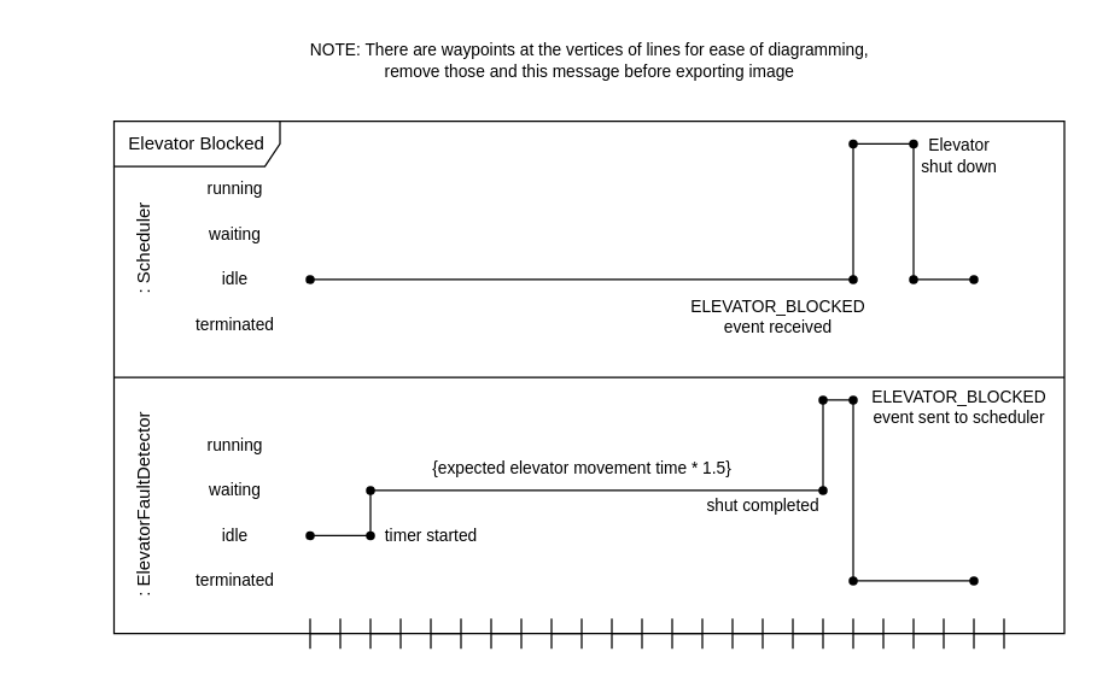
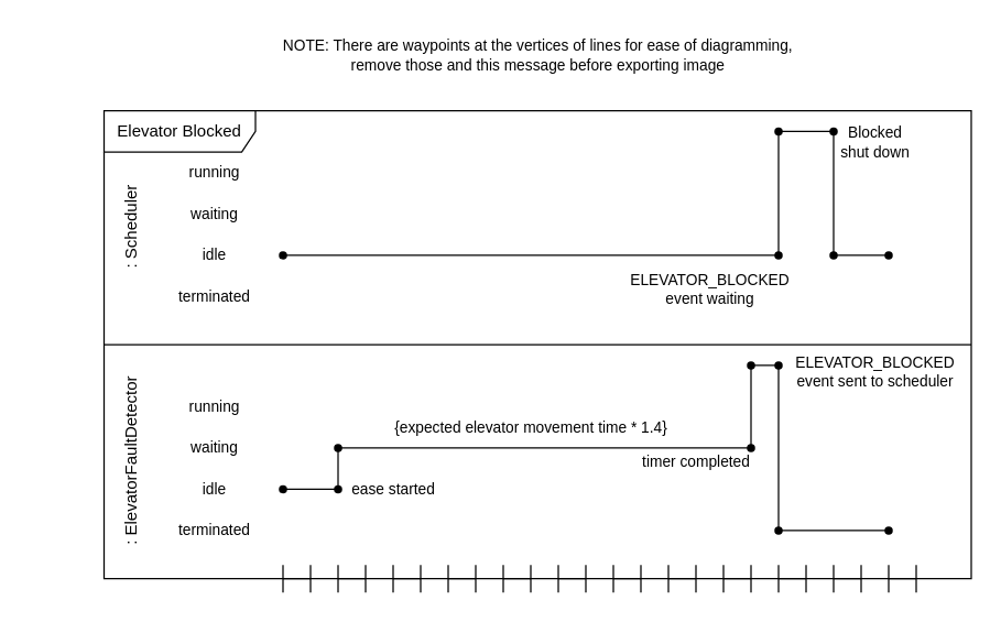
  <mxCell id="0" />
  <mxCell id="1" parent="0" />
  <mxCell id="2" value="Elevator Blocked" style="shape=umlFrame;whiteSpace=wrap;html=1;pointerEvents=0;width=110;height=30;" vertex="1" parent="1"><mxGeometry x="75" y="80" width="630" height="340" as="geometry" /></mxCell>
  <mxCell id="3" value="" style="line;strokeWidth=1;fillColor=none;align=left;verticalAlign=middle;spacingTop=-1;spacingLeft=3;spacingRight=3;rotatable=0;labelPosition=right;points=[];portConstraint=eastwest;strokeColor=inherit;" vertex="1" parent="1"><mxGeometry x="75" y="246" width="630" height="8" as="geometry" /></mxCell>
  <mxCell id="4" value=": ElevatorFaultDetector" style="text;html=1;align=center;verticalAlign=middle;resizable=0;points=[];autosize=1;strokeColor=none;fillColor=none;rotation=-90;" vertex="1" parent="1"><mxGeometry x="20" y="320" width="150" height="30" as="geometry" /></mxCell>
  <mxCell id="5" value="" style="shape=crossbar;whiteSpace=wrap;html=1;rounded=1;" vertex="1" parent="1"><mxGeometry x="205" y="410" width="20" height="20" as="geometry" /></mxCell>
  <mxCell id="6" value="" style="shape=crossbar;whiteSpace=wrap;html=1;rounded=1;" vertex="1" parent="1"><mxGeometry x="245" y="410" width="20" height="20" as="geometry" /></mxCell>
  <mxCell id="7" value="" style="shape=crossbar;whiteSpace=wrap;html=1;rounded=1;" vertex="1" parent="1"><mxGeometry x="285" y="410" width="20" height="20" as="geometry" /></mxCell>
  <mxCell id="8" value="" style="shape=crossbar;whiteSpace=wrap;html=1;rounded=1;" vertex="1" parent="1"><mxGeometry x="325" y="410" width="20" height="20" as="geometry" /></mxCell>
  <mxCell id="9" value="" style="shape=crossbar;whiteSpace=wrap;html=1;rounded=1;" vertex="1" parent="1"><mxGeometry x="365" y="410" width="20" height="20" as="geometry" /></mxCell>
  <mxCell id="10" value="" style="shape=crossbar;whiteSpace=wrap;html=1;rounded=1;" vertex="1" parent="1"><mxGeometry x="405" y="410" width="20" height="20" as="geometry" /></mxCell>
  <mxCell id="11" value="" style="shape=crossbar;whiteSpace=wrap;html=1;rounded=1;" vertex="1" parent="1"><mxGeometry x="445" y="410" width="20" height="20" as="geometry" /></mxCell>
  <mxCell id="12" value="" style="shape=crossbar;whiteSpace=wrap;html=1;rounded=1;" vertex="1" parent="1"><mxGeometry x="485" y="410" width="20" height="20" as="geometry" /></mxCell>
  <mxCell id="13" value="" style="shape=crossbar;whiteSpace=wrap;html=1;rounded=1;" vertex="1" parent="1"><mxGeometry x="525" y="410" width="20" height="20" as="geometry" /></mxCell>
  <mxCell id="14" value="" style="shape=crossbar;whiteSpace=wrap;html=1;rounded=1;" vertex="1" parent="1"><mxGeometry x="565" y="410" width="20" height="20" as="geometry" /></mxCell>
  <mxCell id="15" value="" style="shape=crossbar;whiteSpace=wrap;html=1;rounded=1;" vertex="1" parent="1"><mxGeometry x="605" y="410" width="20" height="20" as="geometry" /></mxCell>
  <mxCell id="16" value="" style="shape=crossbar;whiteSpace=wrap;html=1;rounded=1;" vertex="1" parent="1"><mxGeometry x="645" y="410" width="20" height="20" as="geometry" /></mxCell>
  <mxCell id="17" value="running" style="text;html=1;align=center;verticalAlign=middle;resizable=0;points=[];autosize=1;strokeColor=none;fillColor=none;fontSize=11;fontFamily=Helvetica;fontColor=default;" vertex="1" parent="1"><mxGeometry x="125" y="280" width="60" height="30" as="geometry" /></mxCell>
  <mxCell id="18" value="waiting" style="text;html=1;align=center;verticalAlign=middle;resizable=0;points=[];autosize=1;strokeColor=none;fillColor=none;fontSize=11;fontFamily=Helvetica;fontColor=default;" vertex="1" parent="1"><mxGeometry x="125" y="310" width="60" height="30" as="geometry" /></mxCell>
  <mxCell id="19" value="idle" style="text;html=1;align=center;verticalAlign=middle;resizable=0;points=[];autosize=1;strokeColor=none;fillColor=none;fontSize=11;fontFamily=Helvetica;fontColor=default;" vertex="1" parent="1"><mxGeometry x="135" y="340" width="40" height="30" as="geometry" /></mxCell>
  <mxCell id="20" value="terminated" style="text;html=1;align=center;verticalAlign=middle;resizable=0;points=[];autosize=1;strokeColor=none;fillColor=none;fontSize=11;fontFamily=Helvetica;fontColor=default;" vertex="1" parent="1"><mxGeometry x="115" y="370" width="80" height="30" as="geometry" /></mxCell>
  <mxCell id="21" style="edgeStyle=none;shape=connector;rounded=0;orthogonalLoop=1;jettySize=auto;html=1;labelBackgroundColor=default;strokeColor=default;fontFamily=Helvetica;fontSize=11;fontColor=default;endArrow=none;endFill=0;exitX=0.517;exitY=0.633;exitDx=0;exitDy=0;exitPerimeter=0;" edge="1" parent="1" source="43" target="44"><mxGeometry relative="1" as="geometry"><mxPoint x="205" y="370" as="sourcePoint" /><mxPoint x="245" y="355" as="targetPoint" /></mxGeometry></mxCell>
  <mxCell id="22" value="running" style="text;html=1;align=center;verticalAlign=middle;resizable=0;points=[];autosize=1;strokeColor=none;fillColor=none;fontSize=11;fontFamily=Helvetica;fontColor=default;" vertex="1" parent="1"><mxGeometry x="125" y="110" width="60" height="30" as="geometry" /></mxCell>
  <mxCell id="23" value="waiting" style="text;html=1;align=center;verticalAlign=middle;resizable=0;points=[];autosize=1;strokeColor=none;fillColor=none;fontSize=11;fontFamily=Helvetica;fontColor=default;" vertex="1" parent="1"><mxGeometry x="125" y="140" width="60" height="30" as="geometry" /></mxCell>
  <mxCell id="24" value="idle" style="text;html=1;align=center;verticalAlign=middle;resizable=0;points=[];autosize=1;strokeColor=none;fillColor=none;fontSize=11;fontFamily=Helvetica;fontColor=default;" vertex="1" parent="1"><mxGeometry x="135" y="170" width="40" height="30" as="geometry" /></mxCell>
  <mxCell id="25" value="terminated" style="text;html=1;align=center;verticalAlign=middle;resizable=0;points=[];autosize=1;strokeColor=none;fillColor=none;fontSize=11;fontFamily=Helvetica;fontColor=default;" vertex="1" parent="1"><mxGeometry x="115" y="200" width="80" height="30" as="geometry" /></mxCell>
  <mxCell id="26" style="edgeStyle=none;shape=connector;rounded=0;orthogonalLoop=1;jettySize=auto;html=1;labelBackgroundColor=default;strokeColor=default;fontFamily=Helvetica;fontSize=11;fontColor=default;endArrow=none;endFill=0;" edge="1" parent="1" source="52" target="55"><mxGeometry relative="1" as="geometry"><mxPoint x="205" y="185" as="sourcePoint" /><mxPoint x="565" y="185" as="targetPoint" /></mxGeometry></mxCell>
  <mxCell id="27" value="&lt;div&gt;: Scheduler&lt;br&gt;&lt;/div&gt;" style="text;html=1;align=center;verticalAlign=middle;resizable=0;points=[];autosize=1;strokeColor=none;fillColor=none;rotation=-90;" vertex="1" parent="1"><mxGeometry x="55" y="150" width="80" height="30" as="geometry" /></mxCell>
  <mxCell id="28" style="edgeStyle=none;shape=connector;rounded=0;orthogonalLoop=1;jettySize=auto;html=1;labelBackgroundColor=default;strokeColor=default;fontFamily=Helvetica;fontSize=11;fontColor=default;endArrow=none;endFill=0;exitX=0.4;exitY=0.433;exitDx=0;exitDy=0;exitPerimeter=0;entryX=0;entryY=0;entryDx=0;entryDy=0;entryPerimeter=0;" edge="1" parent="1" source="46" target="49"><mxGeometry relative="1" as="geometry"><mxPoint x="245" y="325" as="sourcePoint" /><mxPoint x="545" y="325" as="targetPoint" /></mxGeometry></mxCell>
- <mxCell id="29" value="timer started" style="text;html=1;align=center;verticalAlign=middle;resizable=0;points=[];autosize=1;strokeColor=none;fillColor=none;fontSize=11;fontFamily=Helvetica;fontColor=default;" vertex="1" parent="1"><mxGeometry x="245" y="340" width="80" height="30" as="geometry" /></mxCell>
+ <mxCell id="29" value="ease started" style="text;html=1;align=center;verticalAlign=middle;resizable=0;points=[];autosize=1;strokeColor=none;fillColor=none;fontSize=11;fontFamily=Helvetica;fontColor=default;" vertex="1" parent="1"><mxGeometry x="245" y="340" width="80" height="30" as="geometry" /></mxCell>
  <mxCell id="30" style="edgeStyle=none;shape=connector;rounded=0;orthogonalLoop=1;jettySize=auto;html=1;labelBackgroundColor=default;strokeColor=default;fontFamily=Helvetica;fontSize=11;fontColor=default;endArrow=none;endFill=0;" edge="1" parent="1" source="49" target="51"><mxGeometry relative="1" as="geometry"><mxPoint x="545" y="325" as="sourcePoint" /><mxPoint x="545" y="265" as="targetPoint" /></mxGeometry></mxCell>
- <mxCell id="31" value="shut completed" style="text;html=1;align=center;verticalAlign=middle;resizable=0;points=[];autosize=1;strokeColor=none;fillColor=none;fontSize=11;fontFamily=Helvetica;fontColor=default;" vertex="1" parent="1"><mxGeometry x="455" y="320" width="100" height="30" as="geometry" /></mxCell>
+ <mxCell id="31" value="timer completed" style="text;html=1;align=center;verticalAlign=middle;resizable=0;points=[];autosize=1;strokeColor=none;fillColor=none;fontSize=11;fontFamily=Helvetica;fontColor=default;" vertex="1" parent="1"><mxGeometry x="455" y="320" width="100" height="30" as="geometry" /></mxCell>
  <mxCell id="32" style="edgeStyle=none;shape=connector;rounded=0;orthogonalLoop=1;jettySize=auto;html=1;labelBackgroundColor=default;strokeColor=default;fontFamily=Helvetica;fontSize=11;fontColor=default;endArrow=none;endFill=0;exitX=0.383;exitY=0.433;exitDx=0;exitDy=0;exitPerimeter=0;" edge="1" parent="1" source="51" target="47"><mxGeometry relative="1" as="geometry"><mxPoint x="545" y="265" as="sourcePoint" /><mxPoint x="565" y="265" as="targetPoint" /></mxGeometry></mxCell>
  <mxCell id="33" style="edgeStyle=none;shape=connector;rounded=0;orthogonalLoop=1;jettySize=auto;html=1;labelBackgroundColor=default;strokeColor=default;fontFamily=Helvetica;fontSize=11;fontColor=default;endArrow=none;endFill=0;" edge="1" parent="1" source="47" target="50"><mxGeometry relative="1" as="geometry"><mxPoint x="565" y="265" as="sourcePoint" /><mxPoint x="565" y="385" as="targetPoint" /></mxGeometry></mxCell>
  <mxCell id="34" value="&lt;div&gt;ELEVATOR_BLOCKED&lt;/div&gt;&lt;div&gt;event sent to scheduler&lt;br&gt;&lt;/div&gt;" style="text;html=1;align=center;verticalAlign=middle;resizable=0;points=[];autosize=1;strokeColor=none;fillColor=none;fontSize=11;fontFamily=Helvetica;fontColor=default;" vertex="1" parent="1"><mxGeometry x="565" y="250" width="140" height="40" as="geometry" /></mxCell>
- <mxCell id="35" value="{expected elevator movement time * 1.5}" style="text;html=1;align=center;verticalAlign=middle;resizable=0;points=[];autosize=1;strokeColor=none;fillColor=none;fontSize=11;fontFamily=Helvetica;fontColor=default;" vertex="1" parent="1"><mxGeometry x="275" y="295" width="220" height="30" as="geometry" /></mxCell>
+ <mxCell id="35" value="{expected elevator movement time * 1.4}" style="text;html=1;align=center;verticalAlign=middle;resizable=0;points=[];autosize=1;strokeColor=none;fillColor=none;fontSize=11;fontFamily=Helvetica;fontColor=default;" vertex="1" parent="1"><mxGeometry x="275" y="295" width="220" height="30" as="geometry" /></mxCell>
  <mxCell id="36" style="edgeStyle=none;shape=connector;rounded=0;orthogonalLoop=1;jettySize=auto;html=1;labelBackgroundColor=default;strokeColor=default;fontFamily=Helvetica;fontSize=11;fontColor=default;endArrow=none;endFill=0;exitX=0.664;exitY=0.544;exitDx=0;exitDy=0;exitPerimeter=0;" edge="1" parent="1" source="55" target="54"><mxGeometry relative="1" as="geometry"><mxPoint x="565" y="185" as="sourcePoint" /><mxPoint x="565" y="95" as="targetPoint" /></mxGeometry></mxCell>
  <mxCell id="37" style="edgeStyle=none;shape=connector;rounded=0;orthogonalLoop=1;jettySize=auto;html=1;labelBackgroundColor=default;strokeColor=default;fontFamily=Helvetica;fontSize=11;fontColor=default;endArrow=none;endFill=0;entryX=0.442;entryY=0.419;entryDx=0;entryDy=0;entryPerimeter=0;" edge="1" parent="1" source="54" target="53"><mxGeometry relative="1" as="geometry"><mxPoint x="565" y="95" as="sourcePoint" /><mxPoint x="605" y="95" as="targetPoint" /></mxGeometry></mxCell>
- <mxCell id="38" value="&lt;div&gt;ELEVATOR_BLOCKED&lt;/div&gt;&lt;div&gt;event received&lt;br&gt;&lt;/div&gt;" style="text;html=1;align=center;verticalAlign=middle;resizable=0;points=[];autosize=1;strokeColor=none;fillColor=none;fontSize=11;fontFamily=Helvetica;fontColor=default;" vertex="1" parent="1"><mxGeometry x="445" y="190" width="140" height="40" as="geometry" /></mxCell>
+ <mxCell id="38" value="&lt;div&gt;ELEVATOR_BLOCKED&lt;/div&gt;&lt;div&gt;event waiting&lt;br&gt;&lt;/div&gt;" style="text;html=1;align=center;verticalAlign=middle;resizable=0;points=[];autosize=1;strokeColor=none;fillColor=none;fontSize=11;fontFamily=Helvetica;fontColor=default;" vertex="1" parent="1"><mxGeometry x="445" y="190" width="140" height="40" as="geometry" /></mxCell>
  <mxCell id="39" style="edgeStyle=none;shape=connector;rounded=0;orthogonalLoop=1;jettySize=auto;html=1;entryX=0.553;entryY=0.392;entryDx=0;entryDy=0;entryPerimeter=0;labelBackgroundColor=default;strokeColor=default;fontFamily=Helvetica;fontSize=11;fontColor=default;endArrow=none;endFill=0;exitX=0.442;exitY=0.642;exitDx=0;exitDy=0;exitPerimeter=0;" edge="1" parent="1" source="53" target="57"><mxGeometry relative="1" as="geometry"><mxPoint x="605" y="95" as="sourcePoint" /><mxPoint x="605" y="185" as="targetPoint" /></mxGeometry></mxCell>
- <mxCell id="40" value="&lt;div&gt;Elevator &lt;br&gt;&lt;/div&gt;&lt;div&gt;shut down&lt;/div&gt;" style="text;html=1;align=center;verticalAlign=middle;resizable=0;points=[];autosize=1;strokeColor=none;fillColor=none;fontSize=11;fontFamily=Helvetica;fontColor=default;" vertex="1" parent="1"><mxGeometry x="600" y="83" width="70" height="40" as="geometry" /></mxCell>
+ <mxCell id="40" value="&lt;div&gt;Blocked &lt;br&gt;&lt;/div&gt;&lt;div&gt;shut down&lt;/div&gt;" style="text;html=1;align=center;verticalAlign=middle;resizable=0;points=[];autosize=1;strokeColor=none;fillColor=none;fontSize=11;fontFamily=Helvetica;fontColor=default;" vertex="1" parent="1"><mxGeometry x="600" y="83" width="70" height="40" as="geometry" /></mxCell>
  <mxCell id="41" style="edgeStyle=none;shape=connector;rounded=0;orthogonalLoop=1;jettySize=auto;html=1;labelBackgroundColor=default;strokeColor=default;fontFamily=Helvetica;fontSize=11;fontColor=default;endArrow=none;endFill=0;exitX=0.442;exitY=0.419;exitDx=0;exitDy=0;exitPerimeter=0;entryX=0.372;entryY=0.461;entryDx=0;entryDy=0;entryPerimeter=0;" edge="1" parent="1" source="57" target="56"><mxGeometry relative="1" as="geometry"><mxPoint x="605" y="185" as="sourcePoint" /><mxPoint x="645" y="185" as="targetPoint" /></mxGeometry></mxCell>
  <mxCell id="42" style="edgeStyle=none;shape=connector;rounded=0;orthogonalLoop=1;jettySize=auto;html=1;labelBackgroundColor=default;strokeColor=default;fontFamily=Helvetica;fontSize=11;fontColor=default;endArrow=none;endFill=0;exitX=0.371;exitY=0.496;exitDx=0;exitDy=0;exitPerimeter=0;entryX=0.535;entryY=0.621;entryDx=0;entryDy=0;entryPerimeter=0;" edge="1" parent="1" source="50" target="48"><mxGeometry relative="1" as="geometry"><mxPoint x="565" y="385" as="sourcePoint" /><mxPoint x="645" y="385" as="targetPoint" /></mxGeometry></mxCell>
  <mxCell id="43" value="" style="shape=waypoint;sketch=0;fillStyle=solid;size=6;pointerEvents=1;points=[];fillColor=none;resizable=0;rotatable=0;perimeter=centerPerimeter;snapToPoint=1;fontFamily=Helvetica;fontSize=11;fontColor=default;" vertex="1" parent="1"><mxGeometry x="195" y="345" width="20" height="20" as="geometry" /></mxCell>
  <mxCell id="44" value="" style="shape=waypoint;sketch=0;fillStyle=solid;size=6;pointerEvents=1;points=[];fillColor=none;resizable=0;rotatable=0;perimeter=centerPerimeter;snapToPoint=1;fontFamily=Helvetica;fontSize=11;fontColor=default;" vertex="1" parent="1"><mxGeometry x="235" y="345" width="20" height="20" as="geometry" /></mxCell>
  <mxCell id="45" value="" style="edgeStyle=none;shape=connector;rounded=0;orthogonalLoop=1;jettySize=auto;html=1;labelBackgroundColor=default;strokeColor=default;fontFamily=Helvetica;fontSize=11;fontColor=default;endArrow=none;endFill=0;exitX=0.667;exitY=0.6;exitDx=0;exitDy=0;exitPerimeter=0;" edge="1" parent="1" source="44" target="46"><mxGeometry relative="1" as="geometry"><mxPoint x="245" y="355" as="sourcePoint" /><mxPoint x="245" y="325" as="targetPoint" /></mxGeometry></mxCell>
  <mxCell id="46" value="" style="shape=waypoint;sketch=0;fillStyle=solid;size=6;pointerEvents=1;points=[];fillColor=none;resizable=0;rotatable=0;perimeter=centerPerimeter;snapToPoint=1;fontFamily=Helvetica;fontSize=11;fontColor=default;" vertex="1" parent="1"><mxGeometry x="235" y="315" width="20" height="20" as="geometry" /></mxCell>
  <mxCell id="47" value="" style="shape=waypoint;sketch=0;fillStyle=solid;size=6;pointerEvents=1;points=[];fillColor=none;resizable=0;rotatable=0;perimeter=centerPerimeter;snapToPoint=1;fontFamily=Helvetica;fontSize=11;fontColor=default;" vertex="1" parent="1"><mxGeometry x="555" y="255" width="20" height="20" as="geometry" /></mxCell>
  <mxCell id="48" value="" style="shape=waypoint;sketch=0;fillStyle=solid;size=6;pointerEvents=1;points=[];fillColor=none;resizable=0;rotatable=0;perimeter=centerPerimeter;snapToPoint=1;fontFamily=Helvetica;fontSize=11;fontColor=default;" vertex="1" parent="1"><mxGeometry x="635" y="375" width="20" height="20" as="geometry" /></mxCell>
  <mxCell id="49" value="" style="shape=waypoint;sketch=0;fillStyle=solid;size=6;pointerEvents=1;points=[];fillColor=none;resizable=0;rotatable=0;perimeter=centerPerimeter;snapToPoint=1;fontFamily=Helvetica;fontSize=11;fontColor=default;" vertex="1" parent="1"><mxGeometry x="535" y="315" width="20" height="20" as="geometry" /></mxCell>
  <mxCell id="50" value="" style="shape=waypoint;sketch=0;fillStyle=solid;size=6;pointerEvents=1;points=[];fillColor=none;resizable=0;rotatable=0;perimeter=centerPerimeter;snapToPoint=1;fontFamily=Helvetica;fontSize=11;fontColor=default;" vertex="1" parent="1"><mxGeometry x="555" y="375" width="20" height="20" as="geometry" /></mxCell>
  <mxCell id="51" value="" style="shape=waypoint;sketch=0;fillStyle=solid;size=6;pointerEvents=1;points=[];fillColor=none;resizable=0;rotatable=0;perimeter=centerPerimeter;snapToPoint=1;fontFamily=Helvetica;fontSize=11;fontColor=default;" vertex="1" parent="1"><mxGeometry x="535" y="255" width="20" height="20" as="geometry" /></mxCell>
  <mxCell id="52" value="" style="shape=waypoint;sketch=0;fillStyle=solid;size=6;pointerEvents=1;points=[];fillColor=none;resizable=0;rotatable=0;perimeter=centerPerimeter;snapToPoint=1;fontFamily=Helvetica;fontSize=11;fontColor=default;" vertex="1" parent="1"><mxGeometry x="195" y="175" width="20" height="20" as="geometry" /></mxCell>
  <mxCell id="53" value="" style="shape=waypoint;sketch=0;fillStyle=solid;size=6;pointerEvents=1;points=[];fillColor=none;resizable=0;rotatable=0;perimeter=centerPerimeter;snapToPoint=1;fontFamily=Helvetica;fontSize=11;fontColor=default;" vertex="1" parent="1"><mxGeometry x="595" y="85" width="20" height="20" as="geometry" /></mxCell>
  <mxCell id="54" value="" style="shape=waypoint;sketch=0;fillStyle=solid;size=6;pointerEvents=1;points=[];fillColor=none;resizable=0;rotatable=0;perimeter=centerPerimeter;snapToPoint=1;fontFamily=Helvetica;fontSize=11;fontColor=default;" vertex="1" parent="1"><mxGeometry x="555" y="85" width="20" height="20" as="geometry" /></mxCell>
  <mxCell id="55" value="" style="shape=waypoint;sketch=0;fillStyle=solid;size=6;pointerEvents=1;points=[];fillColor=none;resizable=0;rotatable=0;perimeter=centerPerimeter;snapToPoint=1;fontFamily=Helvetica;fontSize=11;fontColor=default;" vertex="1" parent="1"><mxGeometry x="555" y="175" width="20" height="20" as="geometry" /></mxCell>
  <mxCell id="56" value="" style="shape=waypoint;sketch=0;fillStyle=solid;size=6;pointerEvents=1;points=[];fillColor=none;resizable=0;rotatable=0;perimeter=centerPerimeter;snapToPoint=1;fontFamily=Helvetica;fontSize=11;fontColor=default;" vertex="1" parent="1"><mxGeometry x="635" y="175" width="20" height="20" as="geometry" /></mxCell>
  <mxCell id="57" value="" style="shape=waypoint;sketch=0;fillStyle=solid;size=6;pointerEvents=1;points=[];fillColor=none;resizable=0;rotatable=0;perimeter=centerPerimeter;snapToPoint=1;fontFamily=Helvetica;fontSize=11;fontColor=default;" vertex="1" parent="1"><mxGeometry x="595" y="175" width="20" height="20" as="geometry" /></mxCell>
  <mxCell id="58" value="&lt;div&gt;NOTE: There are waypoints at the vertices of lines for ease of diagramming, &lt;br&gt;&lt;/div&gt;&lt;div&gt;remove those and this message before exporting image&lt;/div&gt;" style="text;html=1;align=center;verticalAlign=middle;resizable=0;points=[];autosize=1;strokeColor=none;fillColor=none;fontSize=11;fontFamily=Helvetica;fontColor=default;" vertex="1" parent="1"><mxGeometry x="195" y="20" width="390" height="40" as="geometry" /></mxCell>
